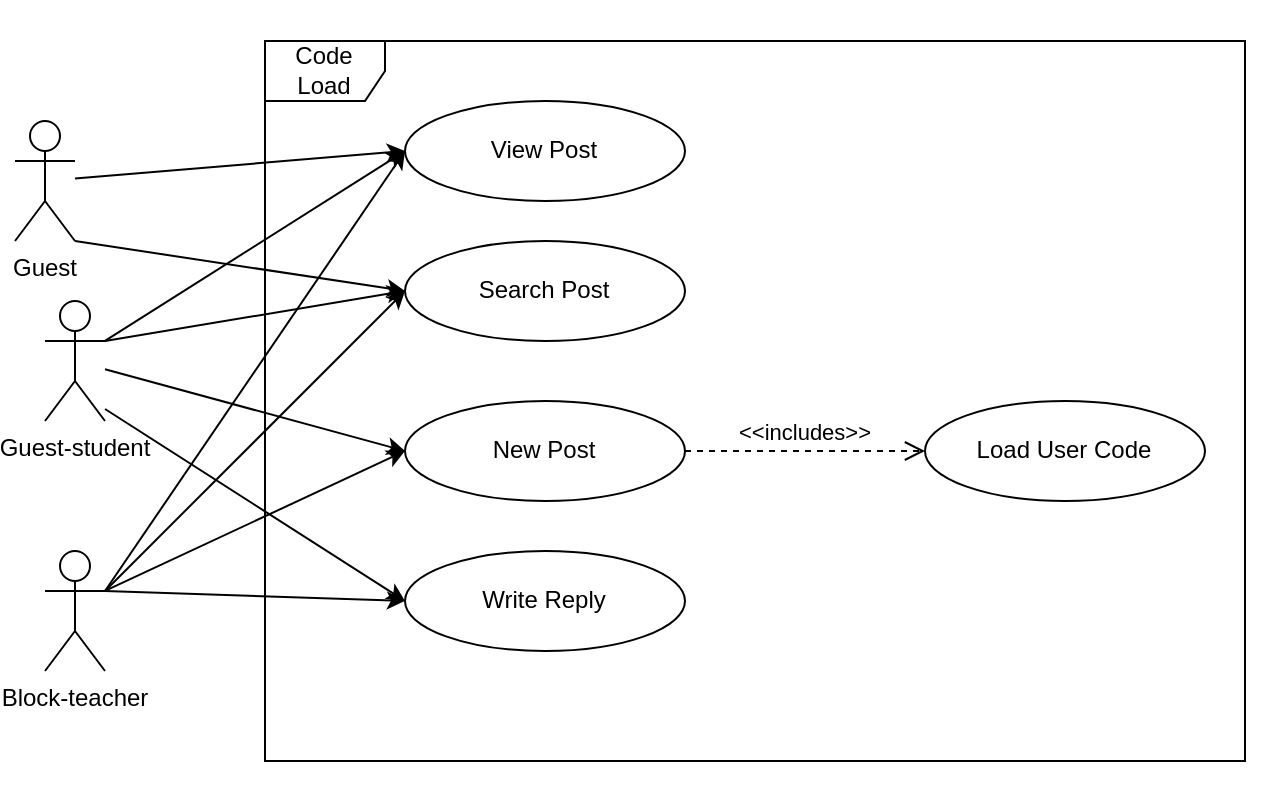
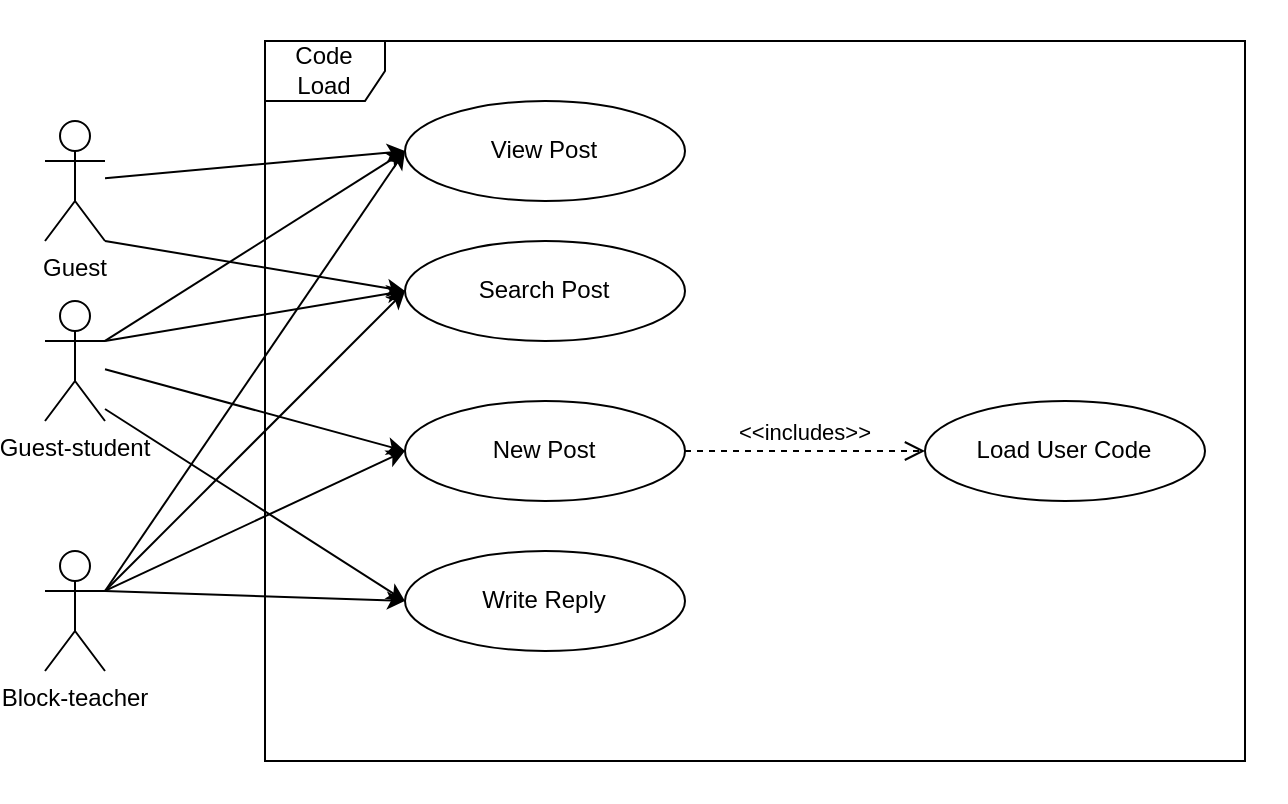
  <mxCell id="0" />
  <mxCell id="1" parent="0" />
- <mxCell id="2" value="Guest" style="shape=umlActor;verticalLabelPosition=bottom;labelBackgroundColor=#ffffff;verticalAlign=top;html=1;" parent="1" vertex="1"><mxGeometry x="5" y="60" width="30" height="60" as="geometry" /></mxCell>
+ <mxCell id="2" value="Guest" style="shape=umlActor;verticalLabelPosition=bottom;labelBackgroundColor=#ffffff;verticalAlign=top;html=1;" parent="1" vertex="1"><mxGeometry x="20" y="60" width="30" height="60" as="geometry" /></mxCell>
  <mxCell id="3" value="Guest-student" style="shape=umlActor;verticalLabelPosition=bottom;labelBackgroundColor=#ffffff;verticalAlign=top;html=1;" parent="1" vertex="1"><mxGeometry x="20" y="150" width="30" height="60" as="geometry" /></mxCell>
  <mxCell id="4" value="View Post" style="ellipse;whiteSpace=wrap;html=1;" parent="1" vertex="1"><mxGeometry x="200" y="50" width="140" height="50" as="geometry" /></mxCell>
  <mxCell id="5" value="Search Post" style="ellipse;whiteSpace=wrap;html=1;" parent="1" vertex="1"><mxGeometry x="200" y="120" width="140" height="50" as="geometry" /></mxCell>
  <mxCell id="6" value="New Post" style="ellipse;whiteSpace=wrap;html=1;" parent="1" vertex="1"><mxGeometry x="200" y="200" width="140" height="50" as="geometry" /></mxCell>
  <mxCell id="7" value="Write Reply" style="ellipse;whiteSpace=wrap;html=1;" parent="1" vertex="1"><mxGeometry x="200" y="275" width="140" height="50" as="geometry" /></mxCell>
  <mxCell id="8" value="Load User Code" style="ellipse;whiteSpace=wrap;html=1;" parent="1" vertex="1"><mxGeometry x="460" y="200" width="140" height="50" as="geometry" /></mxCell>
  <mxCell id="9" value="" style="endArrow=classic;html=1;entryX=0;entryY=0.5;entryDx=0;entryDy=0;" parent="1" source="2" target="4" edge="1"><mxGeometry width="50" height="50" relative="1" as="geometry"><mxPoint x="280" y="330" as="sourcePoint" /><mxPoint x="330" y="280" as="targetPoint" /></mxGeometry></mxCell>
  <mxCell id="10" value="" style="endArrow=classic;html=1;exitX=1;exitY=1;exitDx=0;exitDy=0;exitPerimeter=0;entryX=0;entryY=0.5;entryDx=0;entryDy=0;" parent="1" source="2" target="5" edge="1"><mxGeometry width="50" height="50" relative="1" as="geometry"><mxPoint x="280" y="330" as="sourcePoint" /><mxPoint x="330" y="280" as="targetPoint" /></mxGeometry></mxCell>
  <mxCell id="11" value="" style="endArrow=classic;html=1;entryX=0;entryY=0.5;entryDx=0;entryDy=0;exitX=1;exitY=0.333;exitDx=0;exitDy=0;exitPerimeter=0;" parent="1" source="3" target="5" edge="1"><mxGeometry width="50" height="50" relative="1" as="geometry"><mxPoint x="280" y="330" as="sourcePoint" /><mxPoint x="330" y="280" as="targetPoint" /></mxGeometry></mxCell>
  <mxCell id="12" value="" style="endArrow=classic;html=1;entryX=0;entryY=0.5;entryDx=0;entryDy=0;" parent="1" source="3" target="6" edge="1"><mxGeometry width="50" height="50" relative="1" as="geometry"><mxPoint x="280" y="330" as="sourcePoint" /><mxPoint x="330" y="280" as="targetPoint" /></mxGeometry></mxCell>
  <mxCell id="13" value="" style="endArrow=classic;html=1;entryX=0;entryY=0.5;entryDx=0;entryDy=0;exitX=1;exitY=0.9;exitDx=0;exitDy=0;exitPerimeter=0;" parent="1" source="3" target="7" edge="1"><mxGeometry width="50" height="50" relative="1" as="geometry"><mxPoint x="280" y="330" as="sourcePoint" /><mxPoint x="330" y="280" as="targetPoint" /></mxGeometry></mxCell>
  <mxCell id="14" value="Code Load" style="shape=umlFrame;whiteSpace=wrap;html=1;" parent="1" vertex="1"><mxGeometry x="130" y="20" width="490" height="360" as="geometry" /></mxCell>
  <mxCell id="15" value="Block-teacher" style="shape=umlActor;verticalLabelPosition=bottom;labelBackgroundColor=#ffffff;verticalAlign=top;html=1;" vertex="1" parent="1"><mxGeometry x="20" y="275" width="30" height="60" as="geometry" /></mxCell>
  <mxCell id="16" value="" style="endArrow=classic;html=1;entryX=0;entryY=0.5;entryDx=0;entryDy=0;exitX=1;exitY=0.333;exitDx=0;exitDy=0;exitPerimeter=0;" edge="1" parent="1" source="15" target="5"><mxGeometry width="50" height="50" relative="1" as="geometry"><mxPoint x="280" y="330" as="sourcePoint" /><mxPoint x="330" y="280" as="targetPoint" /></mxGeometry></mxCell>
  <mxCell id="17" value="" style="endArrow=classic;html=1;entryX=0;entryY=0.5;entryDx=0;entryDy=0;exitX=1;exitY=0.333;exitDx=0;exitDy=0;exitPerimeter=0;" edge="1" parent="1" source="15" target="6"><mxGeometry width="50" height="50" relative="1" as="geometry"><mxPoint x="280" y="330" as="sourcePoint" /><mxPoint x="330" y="280" as="targetPoint" /></mxGeometry></mxCell>
  <mxCell id="18" value="" style="endArrow=classic;html=1;entryX=0;entryY=0.5;entryDx=0;entryDy=0;exitX=1;exitY=0.333;exitDx=0;exitDy=0;exitPerimeter=0;" edge="1" parent="1" source="15" target="7"><mxGeometry width="50" height="50" relative="1" as="geometry"><mxPoint x="280" y="330" as="sourcePoint" /><mxPoint x="330" y="280" as="targetPoint" /></mxGeometry></mxCell>
  <mxCell id="19" value="&amp;lt;&amp;lt;includes&amp;gt;&amp;gt;" style="html=1;verticalAlign=bottom;endArrow=open;dashed=1;endSize=8;entryX=0;entryY=0.5;entryDx=0;entryDy=0;exitX=1;exitY=0.5;exitDx=0;exitDy=0;" edge="1" parent="1" source="6" target="8"><mxGeometry relative="1" as="geometry"><mxPoint x="340" y="310" as="sourcePoint" /><mxPoint x="260" y="310" as="targetPoint" /></mxGeometry></mxCell>
  <mxCell id="20" value="" style="endArrow=classic;html=1;entryX=0;entryY=0.5;entryDx=0;entryDy=0;exitX=1;exitY=0.333;exitDx=0;exitDy=0;exitPerimeter=0;" edge="1" parent="1" source="3" target="4"><mxGeometry width="50" height="50" relative="1" as="geometry"><mxPoint x="280" y="230" as="sourcePoint" /><mxPoint x="330" y="180" as="targetPoint" /></mxGeometry></mxCell>
  <mxCell id="21" value="" style="endArrow=classic;html=1;entryX=0;entryY=0.5;entryDx=0;entryDy=0;exitX=1;exitY=0.333;exitDx=0;exitDy=0;exitPerimeter=0;" edge="1" parent="1" source="15" target="4"><mxGeometry width="50" height="50" relative="1" as="geometry"><mxPoint x="280" y="230" as="sourcePoint" /><mxPoint x="330" y="180" as="targetPoint" /></mxGeometry></mxCell>
